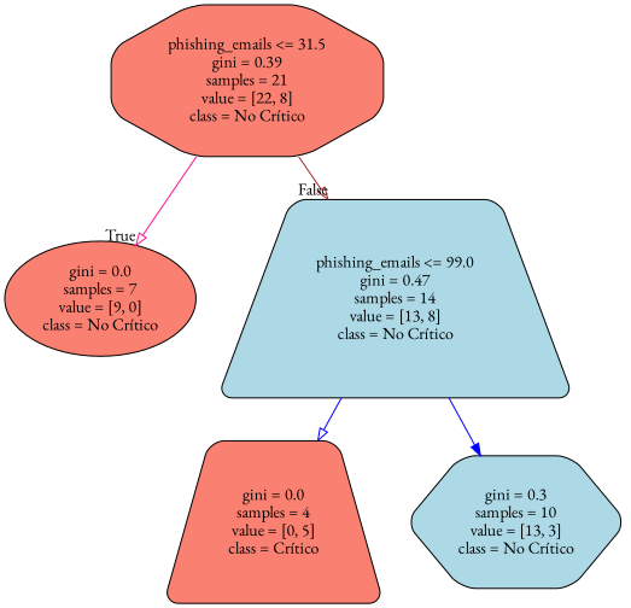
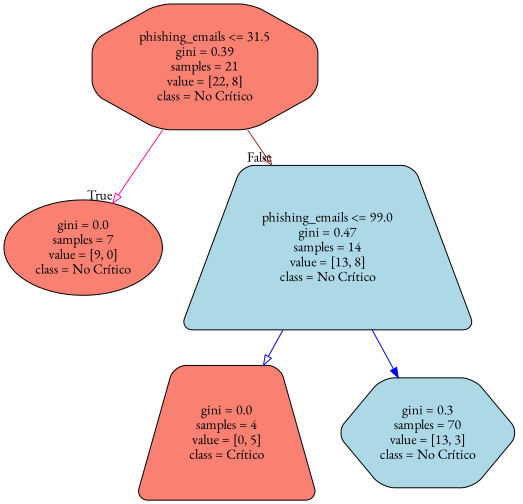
  digraph {
    fontname="EB Garamond"
    node [color=black fillcolor=salmon fontname="EB Garamond" shape=trapezium style="filled, rounded"]
    edge [fontname="EB Garamond" color=blue arrowhead=onormal]
    n1 [label="phishing_emails <= 31.5\ngini = 0.39\nsamples = 21\nvalue = [22, 8]\nclass = No Crítico" shape=octagon]
    n2 [label="gini = 0.0\nsamples = 7\nvalue = [9, 0]\nclass = No Crítico" shape=ellipse]
    n3 [fillcolor=lightblue label="phishing_emails <= 99.0\ngini = 0.47\nsamples = 14\nvalue = [13, 8]\nclass = No Crítico"]
    n4 [label="gini = 0.0\nsamples = 4\nvalue = [0, 5]\nclass = Crítico"]
-   n5 [fillcolor=lightblue label="gini = 0.3\nsamples = 10\nvalue = [13, 3]\nclass = No Crítico" shape=hexagon]
+   n5 [fillcolor=lightblue label="gini = 0.3\nsamples = 70\nvalue = [13, 3]\nclass = No Crítico" shape=hexagon]
    n1 -> n2 [headlabel=True labelangle=45 labeldistance=2.5 color=deeppink]
    n1 -> n3 [headlabel=False labelangle=-45 labeldistance=2.5 color=brown]
    n3 -> n4
    n3 -> n5 [arrowhead=normal]
  }
